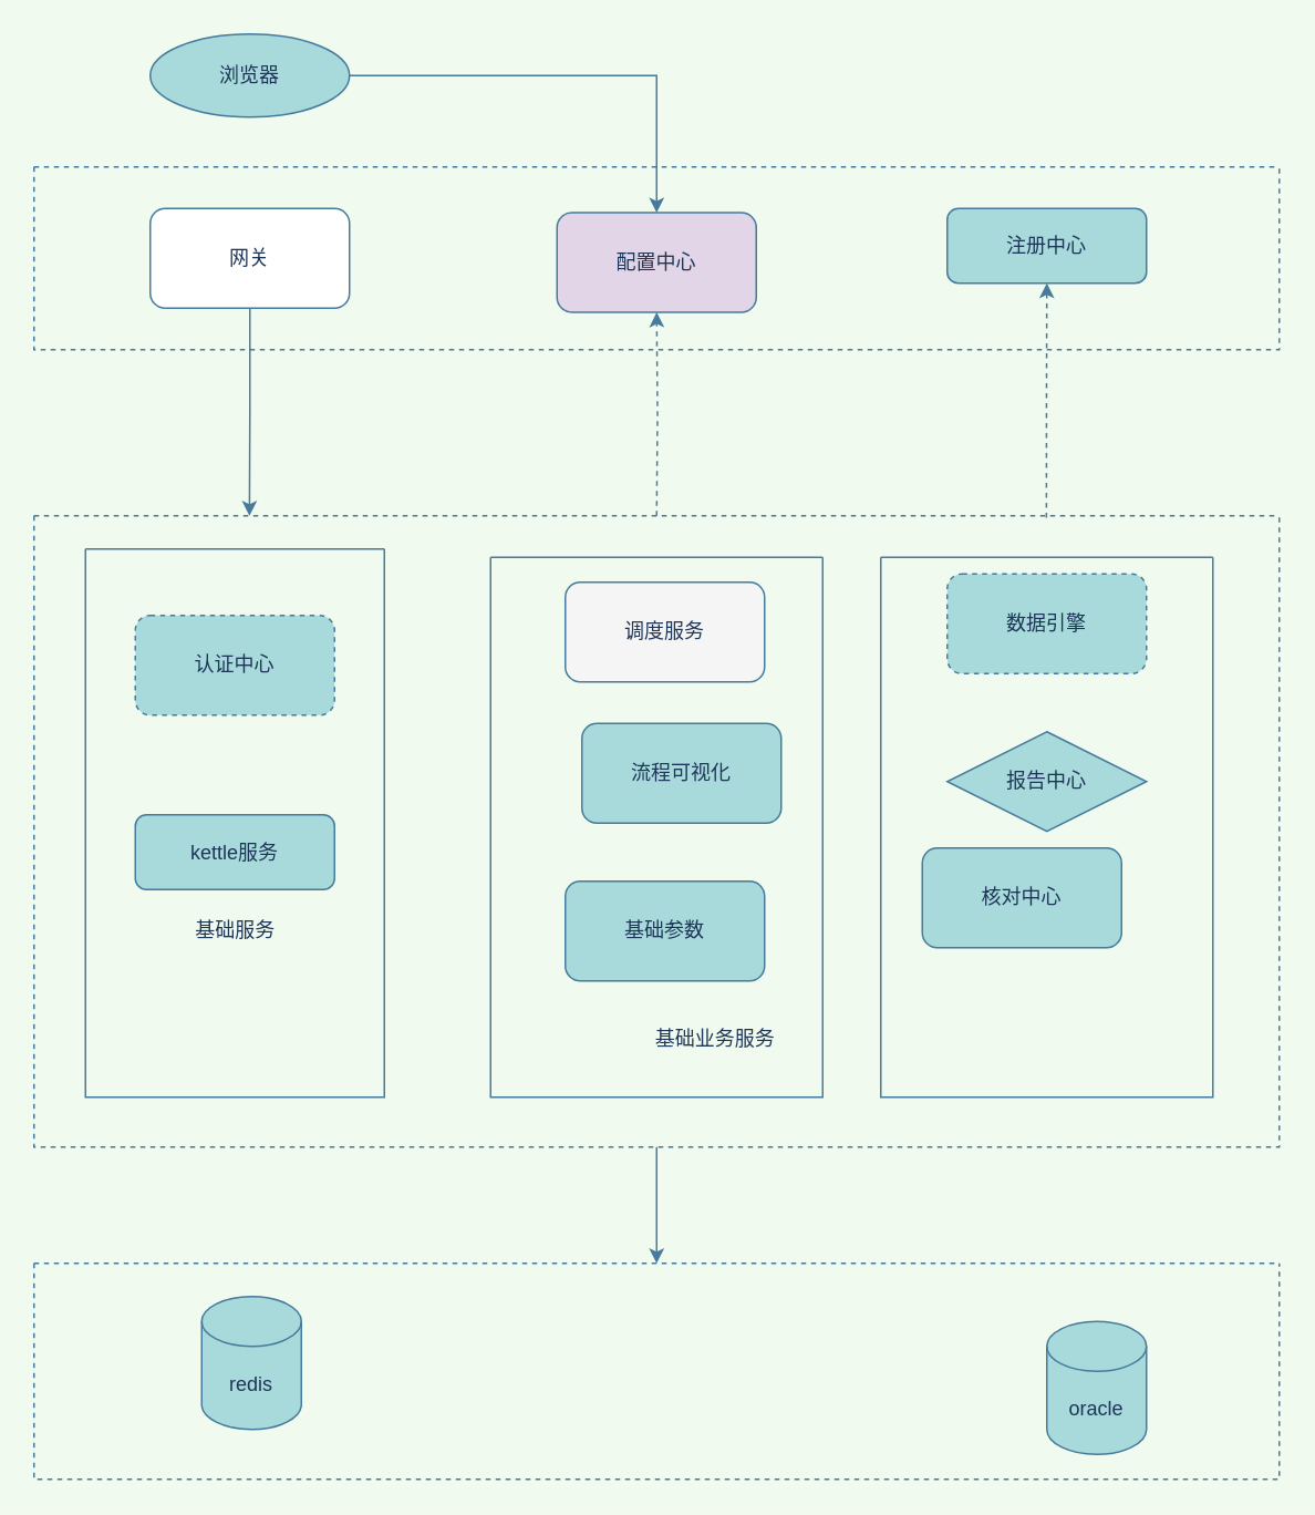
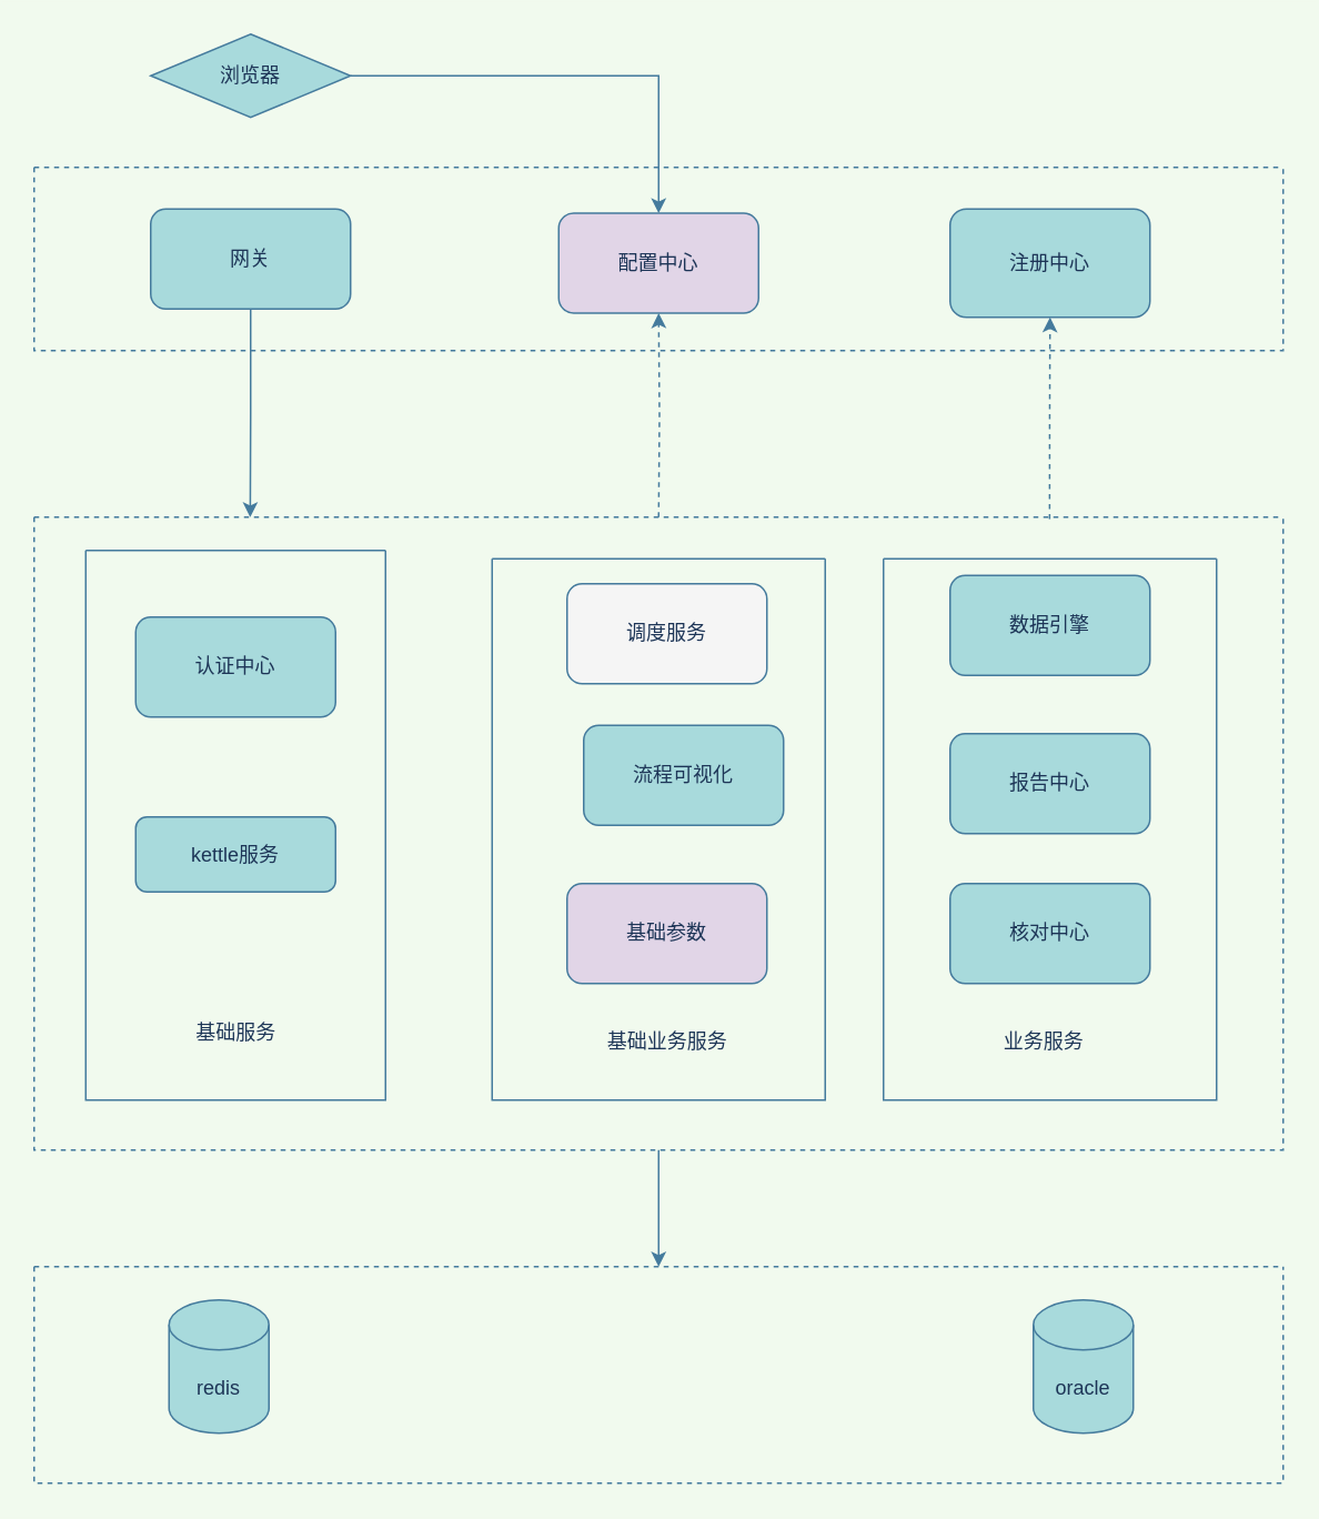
  <mxCell id="0" />
  <mxCell id="1" parent="0" />
  <mxCell id="2" value="" style="swimlane;startSize=0;fillColor=#A8DADC;strokeColor=#457B9D;fontColor=#1D3557;dashed=1;" vertex="1" parent="1"><mxGeometry x="20" y="100" width="750" height="110" as="geometry" /></mxCell>
- <mxCell id="3" value="网关" style="rounded=1;whiteSpace=wrap;html=1;fillColor=#ffffff;strokeColor=#457B9D;fontColor=#1D3557;" vertex="1" parent="2"><mxGeometry x="70" y="25" width="120" height="60" as="geometry" /></mxCell>
+ <mxCell id="3" value="网关" style="rounded=1;whiteSpace=wrap;html=1;fillColor=#A8DADC;strokeColor=#457B9D;fontColor=#1D3557;" vertex="1" parent="2"><mxGeometry x="70" y="25" width="120" height="60" as="geometry" /></mxCell>
  <mxCell id="4" value="配置中心" style="rounded=1;whiteSpace=wrap;html=1;fillColor=#e1d5e7;strokeColor=#457B9D;fontColor=#1D3557;" vertex="1" parent="2"><mxGeometry x="315" y="27.5" width="120" height="60" as="geometry" /></mxCell>
- <mxCell id="5" value="注册中心" style="rounded=1;whiteSpace=wrap;html=1;fillColor=#A8DADC;strokeColor=#457B9D;fontColor=#1D3557;" vertex="1" parent="2"><mxGeometry x="550" y="25" width="120" height="45" as="geometry" /></mxCell>
+ <mxCell id="5" value="注册中心" style="rounded=1;whiteSpace=wrap;html=1;fillColor=#A8DADC;strokeColor=#457B9D;fontColor=#1D3557;" vertex="1" parent="2"><mxGeometry x="550" y="25" width="120" height="65" as="geometry" /></mxCell>
  <mxCell id="6" value="" style="edgeStyle=orthogonalEdgeStyle;rounded=1;orthogonalLoop=1;jettySize=auto;html=1;strokeColor=none;labelBackgroundColor=#F1FAEE;fontColor=#1D3557;" edge="1" parent="1" target="4"><mxGeometry relative="1" as="geometry"><mxPoint x="400" y="240" as="sourcePoint" /></mxGeometry></mxCell>
  <mxCell id="7" style="edgeStyle=orthogonalEdgeStyle;rounded=1;orthogonalLoop=1;jettySize=auto;html=1;entryX=0.5;entryY=0;entryDx=0;entryDy=0;labelBackgroundColor=#F1FAEE;strokeColor=#457B9D;fontColor=#1D3557;" edge="1" parent="1" source="8" target="23"><mxGeometry relative="1" as="geometry" /></mxCell>
  <mxCell id="8" value="" style="swimlane;startSize=0;fillColor=#A8DADC;strokeColor=#457B9D;fontColor=#1D3557;dashed=1;" vertex="1" parent="1"><mxGeometry x="20" y="310" width="750" height="380" as="geometry" /></mxCell>
  <mxCell id="9" value="" style="swimlane;startSize=0;fillColor=#A8DADC;strokeColor=#457B9D;fontColor=#1D3557;" vertex="1" parent="8"><mxGeometry x="31" y="20" width="180" height="330" as="geometry" /></mxCell>
- <mxCell id="10" value="认证中心" style="rounded=1;whiteSpace=wrap;html=1;fillColor=#A8DADC;strokeColor=#457B9D;fontColor=#1D3557;dashed=1;" vertex="1" parent="9"><mxGeometry x="30" y="40" width="120" height="60" as="geometry" /></mxCell>
+ <mxCell id="10" value="认证中心" style="rounded=1;whiteSpace=wrap;html=1;fillColor=#A8DADC;strokeColor=#457B9D;fontColor=#1D3557;" vertex="1" parent="9"><mxGeometry x="30" y="40" width="120" height="60" as="geometry" /></mxCell>
  <mxCell id="11" value="kettle服务" style="rounded=1;whiteSpace=wrap;html=1;fillColor=#A8DADC;strokeColor=#457B9D;fontColor=#1D3557;" vertex="1" parent="9"><mxGeometry x="30" y="160" width="120" height="45" as="geometry" /></mxCell>
- <mxCell id="12" value="基础服务" style="text;html=1;align=center;verticalAlign=middle;resizable=0;points=[];autosize=1;strokeColor=none;fillColor=none;fontColor=#1D3557;" vertex="1" parent="9"><mxGeometry x="55" y="215" width="70" height="30" as="geometry" /></mxCell>
+ <mxCell id="12" value="基础服务" style="text;html=1;align=center;verticalAlign=middle;resizable=0;points=[];autosize=1;strokeColor=none;fillColor=none;fontColor=#1D3557;" vertex="1" parent="9"><mxGeometry x="55" y="275" width="70" height="30" as="geometry" /></mxCell>
  <mxCell id="13" value="" style="swimlane;startSize=0;fillColor=#A8DADC;strokeColor=#457B9D;fontColor=#1D3557;" vertex="1" parent="8"><mxGeometry x="510" y="25" width="200" height="325" as="geometry" /></mxCell>
- <mxCell id="14" value="数据引擎" style="rounded=1;whiteSpace=wrap;html=1;fillColor=#A8DADC;strokeColor=#457B9D;fontColor=#1D3557;dashed=1;" vertex="1" parent="13"><mxGeometry x="40" y="10" width="120" height="60" as="geometry" /></mxCell>
- <mxCell id="15" value="报告中心" style="rhombus;whiteSpace=wrap;html=1;fillColor=#A8DADC;strokeColor=#457B9D;fontColor=#1D3557;" vertex="1" parent="13"><mxGeometry x="40" y="105" width="120" height="60" as="geometry" /></mxCell>
- <mxCell id="16" value="核对中心" style="rounded=1;whiteSpace=wrap;html=1;fillColor=#A8DADC;strokeColor=#457B9D;fontColor=#1D3557;" vertex="1" parent="13"><mxGeometry x="25" y="175" width="120" height="60" as="geometry" /></mxCell>
+ <mxCell id="14" value="数据引擎" style="rounded=1;whiteSpace=wrap;html=1;fillColor=#A8DADC;strokeColor=#457B9D;fontColor=#1D3557;" vertex="1" parent="13"><mxGeometry x="40" y="10" width="120" height="60" as="geometry" /></mxCell>
+ <mxCell id="15" value="报告中心" style="rounded=1;whiteSpace=wrap;html=1;fillColor=#A8DADC;strokeColor=#457B9D;fontColor=#1D3557;" vertex="1" parent="13"><mxGeometry x="40" y="105" width="120" height="60" as="geometry" /></mxCell>
+ <mxCell id="16" value="核对中心" style="rounded=1;whiteSpace=wrap;html=1;fillColor=#A8DADC;strokeColor=#457B9D;fontColor=#1D3557;" vertex="1" parent="13"><mxGeometry x="40" y="195" width="120" height="60" as="geometry" /></mxCell>
+ <mxCell id="17" value="业务服务" style="text;html=1;align=center;verticalAlign=middle;resizable=0;points=[];autosize=1;strokeColor=none;fillColor=none;fontColor=#1D3557;" vertex="1" parent="13"><mxGeometry x="61" y="275" width="70" height="30" as="geometry" /></mxCell>
  <mxCell id="18" value="" style="swimlane;startSize=0;fillColor=#A8DADC;strokeColor=#457B9D;fontColor=#1D3557;" vertex="1" parent="8"><mxGeometry x="275" y="25" width="200" height="325" as="geometry" /></mxCell>
  <mxCell id="19" value="调度服务" style="rounded=1;whiteSpace=wrap;html=1;fillColor=#f5f5f5;strokeColor=#457B9D;fontColor=#1D3557;" vertex="1" parent="18"><mxGeometry x="45" y="15" width="120" height="60" as="geometry" /></mxCell>
  <mxCell id="20" value="流程可视化" style="rounded=1;whiteSpace=wrap;html=1;fillColor=#A8DADC;strokeColor=#457B9D;fontColor=#1D3557;" vertex="1" parent="18"><mxGeometry x="55" y="100" width="120" height="60" as="geometry" /></mxCell>
- <mxCell id="21" value="基础参数" style="rounded=1;whiteSpace=wrap;html=1;fillColor=#A8DADC;strokeColor=#457B9D;fontColor=#1D3557;" vertex="1" parent="18"><mxGeometry x="45" y="195" width="120" height="60" as="geometry" /></mxCell>
- <mxCell id="22" value="基础业务服务" style="text;html=1;align=center;verticalAlign=middle;resizable=0;points=[];autosize=1;strokeColor=none;fillColor=none;fontColor=#1D3557;" vertex="1" parent="18"><mxGeometry x="85" y="275" width="100" height="30" as="geometry" /></mxCell>
+ <mxCell id="21" value="基础参数" style="rounded=1;whiteSpace=wrap;html=1;fillColor=#e1d5e7;strokeColor=#457B9D;fontColor=#1D3557;" vertex="1" parent="18"><mxGeometry x="45" y="195" width="120" height="60" as="geometry" /></mxCell>
+ <mxCell id="22" value="基础业务服务" style="text;html=1;align=center;verticalAlign=middle;resizable=0;points=[];autosize=1;strokeColor=none;fillColor=none;fontColor=#1D3557;" vertex="1" parent="18"><mxGeometry x="55" y="275" width="100" height="30" as="geometry" /></mxCell>
  <mxCell id="23" value="" style="swimlane;startSize=0;fillColor=#A8DADC;strokeColor=#457B9D;fontColor=#1D3557;dashed=1;" vertex="1" parent="1"><mxGeometry x="20" y="760" width="750" height="130" as="geometry" /></mxCell>
- <mxCell id="24" value="redis" style="shape=cylinder3;whiteSpace=wrap;html=1;boundedLbl=1;backgroundOutline=1;size=15;fillColor=#A8DADC;strokeColor=#457B9D;fontColor=#1D3557;" vertex="1" parent="23"><mxGeometry x="101" y="20" width="60" height="80" as="geometry" /></mxCell>
- <mxCell id="25" value="oracle" style="shape=cylinder3;whiteSpace=wrap;html=1;boundedLbl=1;backgroundOutline=1;size=15;fillColor=#A8DADC;strokeColor=#457B9D;fontColor=#1D3557;" vertex="1" parent="23"><mxGeometry x="610" y="35" width="60" height="80" as="geometry" /></mxCell>
+ <mxCell id="24" value="redis" style="shape=cylinder3;whiteSpace=wrap;html=1;boundedLbl=1;backgroundOutline=1;size=15;fillColor=#A8DADC;strokeColor=#457B9D;fontColor=#1D3557;" vertex="1" parent="23"><mxGeometry x="81" y="20" width="60" height="80" as="geometry" /></mxCell>
+ <mxCell id="25" value="oracle" style="shape=cylinder3;whiteSpace=wrap;html=1;boundedLbl=1;backgroundOutline=1;size=15;fillColor=#A8DADC;strokeColor=#457B9D;fontColor=#1D3557;" vertex="1" parent="23"><mxGeometry x="600" y="20" width="60" height="80" as="geometry" /></mxCell>
  <mxCell id="26" style="edgeStyle=orthogonalEdgeStyle;rounded=0;orthogonalLoop=1;jettySize=auto;html=1;exitX=0.813;exitY=0.003;exitDx=0;exitDy=0;exitPerimeter=0;labelBackgroundColor=#F1FAEE;strokeColor=#457B9D;fontColor=#1D3557;dashed=1;" edge="1" parent="1" source="8" target="5"><mxGeometry relative="1" as="geometry" /></mxCell>
  <mxCell id="27" style="edgeStyle=orthogonalEdgeStyle;rounded=0;orthogonalLoop=1;jettySize=auto;html=1;exitX=0.5;exitY=0;exitDx=0;exitDy=0;labelBackgroundColor=#F1FAEE;strokeColor=none;fontColor=#1D3557;" edge="1" parent="1" source="8" target="4"><mxGeometry relative="1" as="geometry" /></mxCell>
  <mxCell id="28" style="edgeStyle=orthogonalEdgeStyle;rounded=0;orthogonalLoop=1;jettySize=auto;html=1;entryX=0.173;entryY=0;entryDx=0;entryDy=0;entryPerimeter=0;labelBackgroundColor=#F1FAEE;strokeColor=#457B9D;fontColor=#1D3557;" edge="1" parent="1" source="3" target="8"><mxGeometry relative="1" as="geometry" /></mxCell>
  <mxCell id="29" style="edgeStyle=orthogonalEdgeStyle;rounded=0;orthogonalLoop=1;jettySize=auto;html=1;labelBackgroundColor=#F1FAEE;strokeColor=#457B9D;fontColor=#1D3557;" edge="1" parent="1" source="30" target="4"><mxGeometry relative="1" as="geometry" /></mxCell>
- <mxCell id="30" value="浏览器" style="ellipse;whiteSpace=wrap;html=1;fillColor=#A8DADC;strokeColor=#457B9D;fontColor=#1D3557;" vertex="1" parent="1"><mxGeometry x="90" y="20" width="120" height="50" as="geometry" /></mxCell>
+ <mxCell id="30" value="浏览器" style="rhombus;whiteSpace=wrap;html=1;fillColor=#A8DADC;strokeColor=#457B9D;fontColor=#1D3557;" vertex="1" parent="1"><mxGeometry x="90" y="20" width="120" height="50" as="geometry" /></mxCell>
  <mxCell id="31" style="edgeStyle=orthogonalEdgeStyle;rounded=0;orthogonalLoop=1;jettySize=auto;html=1;strokeColor=#457B9D;fontColor=#1D3557;fillColor=#A8DADC;dashed=1;" edge="1" parent="1" target="4"><mxGeometry relative="1" as="geometry"><mxPoint x="395" y="310" as="sourcePoint" /></mxGeometry></mxCell>
